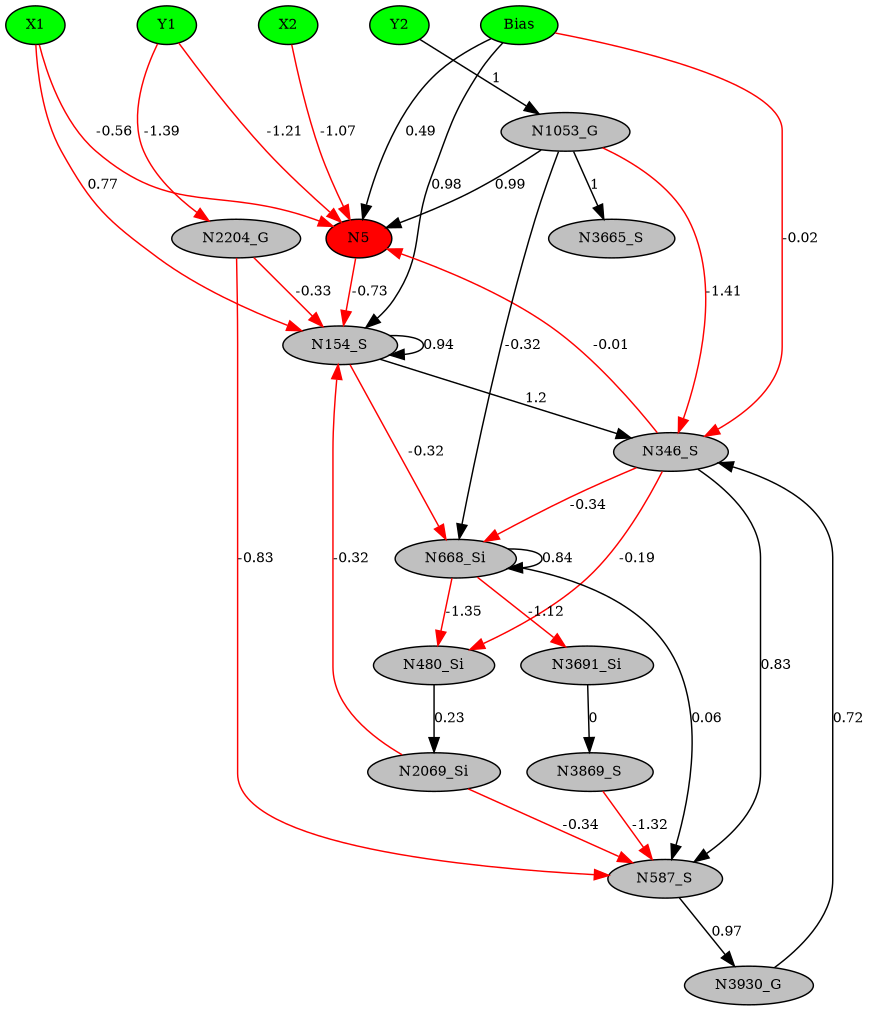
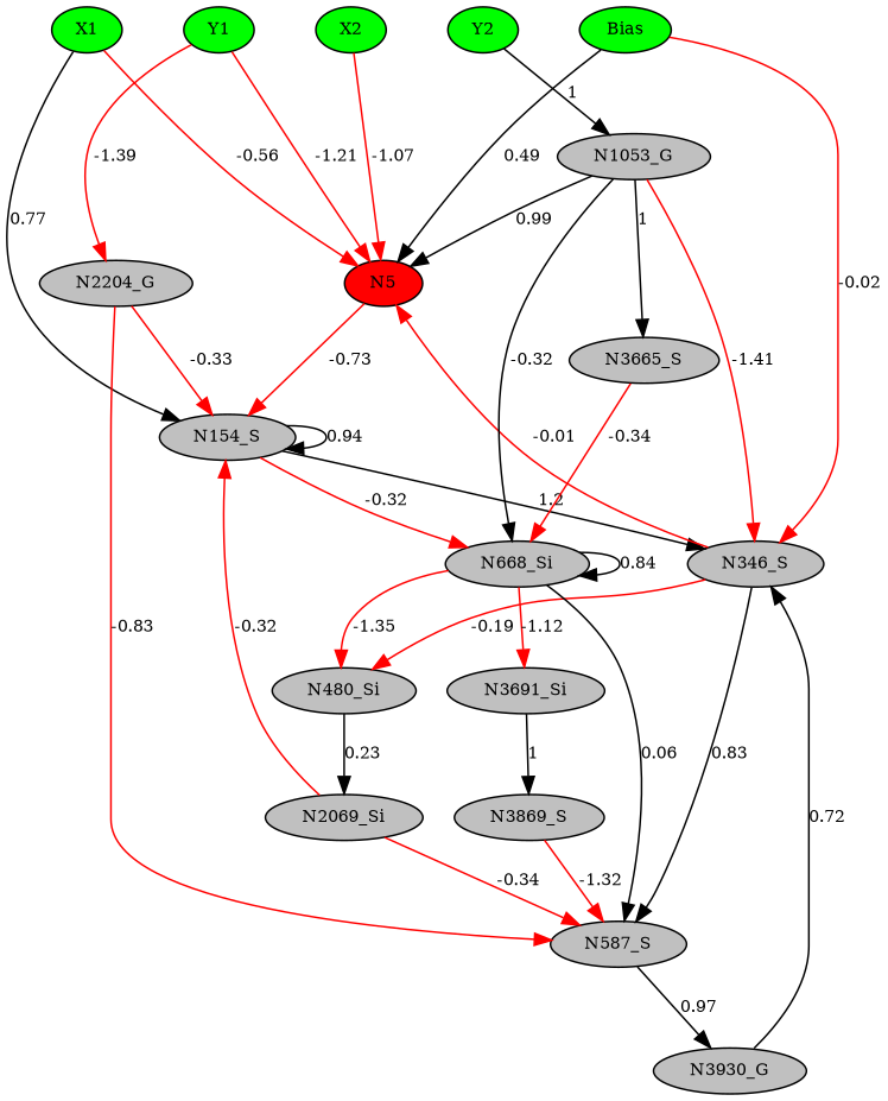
  digraph {
    node [fillcolor=gray fontsize=10 shape=ellipse style=filled]
    edge [color=red fontsize=10]
    N5 [fillcolor=red height=0.1 width=0.1]
    n2 [fillcolor=green height=0.1 label=Bias width=0.1]
    n3 [fillcolor=green height=0.1 label=X1 width=0.1]
    n4 [fillcolor=green height=0.1 label=Y1 width=0.1]
    n5 [fillcolor=green height=0.1 label=X2 width=0.1]
    n6 [fillcolor=green height=0.1 label=Y2 width=0.1]
    n7 [height=0.1 label=N154_S width=0.1]
    n8 [height=0.1 label=N346_S width=0.1]
    n9 [height=0.1 label=N2204_G width=0.1]
    n10 [height=0.1 label=N1053_G width=0.1]
    n11 [height=0.1 label=N668_Si width=0.1]
    n12 [height=0.1 label=N480_Si width=0.1]
    n13 [height=0.1 label=N587_S width=0.1]
    n14 [height=0.1 label=N3691_Si width=0.1]
    n15 [height=0.1 label=N3665_S width=0.1]
    n16 [height=0.1 label=N2069_Si width=0.1]
    n17 [height=0.1 label=N3930_G width=0.1]
    n18 [height=0.1 label=N3869_S width=0.1]
    subgraph sub_1 {
      rank=same
      N5
    }
    subgraph sub_2 {
      rank=same
      n2
      n3
      n4
      n5
      n6
    }
    N5 -> n7 [arrowType=inv label=-0.73]
    n2 -> N5 [color=black label=0.49]
-   n2 -> n7 [color=black label=0.98]
    n2 -> n8 [arrowType=inv label=-0.02]
    n3 -> N5 [arrowType=inv label=-0.56]
    n3 -> n4 [style=invis color="" fontsize=""]
-   n3 -> n7 [label=0.77]
+   n3 -> n7 [color=black label=0.77]
    n4 -> N5 [arrowType=inv label=-1.21]
    n4 -> n5 [style=invis color="" fontsize=""]
    n4 -> n9 [arrowType=inv label=-1.39]
    n5 -> N5 [arrowType=inv label=-1.07]
    n5 -> n6 [style=invis color="" fontsize=""]
    n6 -> n2 [style=invis color="" fontsize=""]
    n6 -> n10 [color=black label=1]
    n7 -> n7 [color=black label=0.94]
    n7 -> n8 [color=black label=1.2]
    n7 -> n11 [arrowType=inv label=-0.32]
    n8 -> N5 [arrowType=inv label=-0.01]
    n8 -> n12 [arrowType=inv label=-0.19]
    n8 -> n13 [color=black label=0.83]
    n9 -> n7 [arrowType=inv label=-0.33]
    n9 -> n13 [arrowType=inv label=-0.83]
    n10 -> N5 [color=black label=0.99]
    n10 -> n8 [arrowType=inv label=-1.41]
    n10 -> n11 [color=black label=-0.32]
    n10 -> n15 [color=black label=1]
    n11 -> n11 [color=black label=0.84]
    n11 -> n12 [arrowType=inv label=-1.35]
    n11 -> n13 [color=black label=0.06]
    n11 -> n14 [arrowType=inv label=-1.12]
    n12 -> n16 [color=black label=0.23]
    n13 -> n17 [color=black label=0.97]
-   n14 -> n18 [color=black label=0]
-   n8 -> n11 [arrowType=inv label=-0.34]
+   n14 -> n18 [color=black label=1]
+   n15 -> n11 [arrowType=inv label=-0.34]
    n16 -> n7 [arrowType=inv label=-0.32]
    n16 -> n13 [arrowType=inv label=-0.34]
    n17 -> n8 [color=black label=0.72]
    n18 -> n13 [arrowType=inv label=-1.32]
  }
